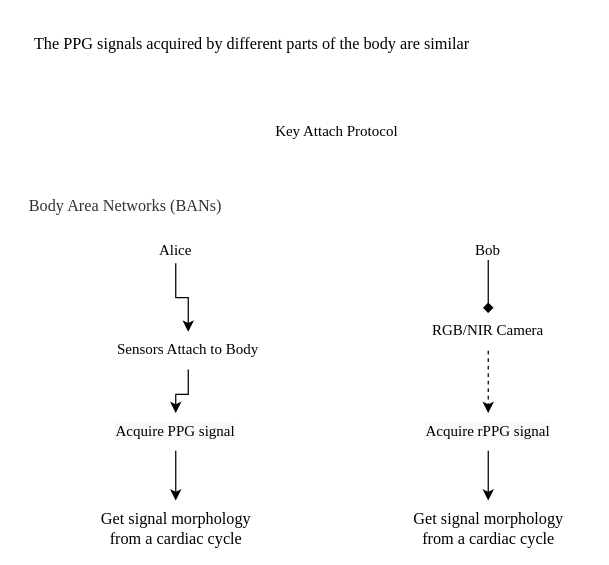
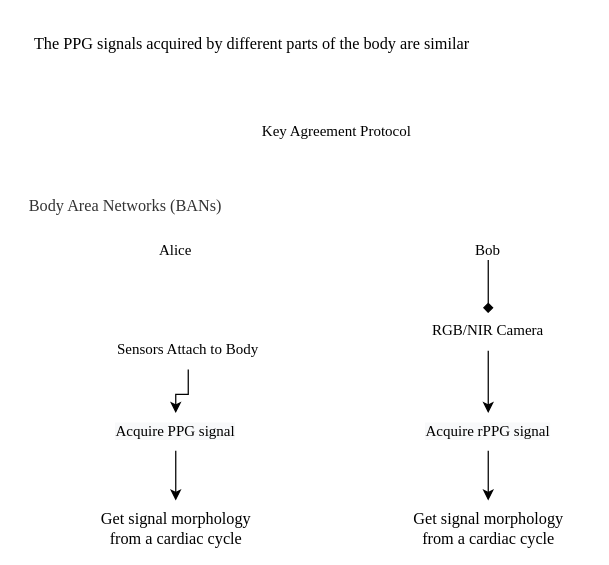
  <mxCell id="0" />
  <mxCell id="1" parent="0" />
- <mxCell id="2" style="edgeStyle=orthogonalEdgeStyle;rounded=0;orthogonalLoop=1;jettySize=auto;html=1;fontFamily=Times New Roman;" edge="1" parent="1" source="3" target="8"><mxGeometry relative="1" as="geometry" /></mxCell>
  <mxCell id="3" value="Alice" style="text;html=1;strokeColor=none;fillColor=none;align=center;verticalAlign=middle;whiteSpace=wrap;rounded=0;fontFamily=Times New Roman;" vertex="1" parent="1"><mxGeometry x="110" y="190" width="60" height="20" as="geometry" /></mxCell>
  <mxCell id="4" style="edgeStyle=orthogonalEdgeStyle;rounded=0;orthogonalLoop=1;jettySize=auto;html=1;fontFamily=Times New Roman;fontSize=13;endArrow=diamond;" edge="1" parent="1" source="5" target="15"><mxGeometry relative="1" as="geometry" /></mxCell>
  <mxCell id="5" value="Bob" style="text;html=1;strokeColor=none;fillColor=none;align=center;verticalAlign=middle;whiteSpace=wrap;rounded=0;fontFamily=Times New Roman;" vertex="1" parent="1"><mxGeometry x="360" y="192.5" width="60" height="15" as="geometry" /></mxCell>
- <mxCell id="6" value="Key Attach Protocol" style="text;html=1;strokeColor=none;fillColor=none;align=center;verticalAlign=middle;whiteSpace=wrap;rounded=0;fontFamily=Times New Roman;" vertex="1" parent="1"><mxGeometry x="159" y="90" width="220" height="30" as="geometry" /></mxCell>
+ <mxCell id="6" value="Key Agreement Protocol" style="text;html=1;strokeColor=none;fillColor=none;align=center;verticalAlign=middle;whiteSpace=wrap;rounded=0;fontFamily=Times New Roman;" vertex="1" parent="1"><mxGeometry x="159" y="90" width="220" height="30" as="geometry" /></mxCell>
  <mxCell id="7" style="edgeStyle=orthogonalEdgeStyle;rounded=0;orthogonalLoop=1;jettySize=auto;html=1;fontFamily=Times New Roman;" edge="1" parent="1" source="8" target="12"><mxGeometry relative="1" as="geometry"><mxPoint x="140" y="320" as="targetPoint" /></mxGeometry></mxCell>
  <mxCell id="8" value="Sensors Attach to Body" style="text;whiteSpace=wrap;html=1;align=center;fontFamily=Times New Roman;" vertex="1" parent="1"><mxGeometry x="75" y="265" width="150" height="30" as="geometry" /></mxCell>
  <mxCell id="9" value="&lt;span style=&quot;color: rgb(51, 51, 51); font-style: normal; font-variant-ligatures: normal; font-variant-caps: normal; font-weight: 400; letter-spacing: normal; orphans: 2; text-indent: 0px; text-transform: none; widows: 2; word-spacing: 0px; -webkit-text-stroke-width: 0px; background-color: rgb(255, 255, 255); text-decoration-thickness: initial; text-decoration-style: initial; text-decoration-color: initial; float: none; display: inline !important;&quot;&gt;&lt;font style=&quot;font-size: 13px;&quot;&gt;Body Area Networks (BANs)&lt;/font&gt;&lt;/span&gt;" style="text;whiteSpace=wrap;html=1;fontFamily=Times New Roman;align=center;" vertex="1" parent="1"><mxGeometry x="20" y="150" width="160" height="30" as="geometry" /></mxCell>
  <mxCell id="10" value="Get signal morphology from a cardiac cycle" style="text;whiteSpace=wrap;html=1;fontSize=13;fontFamily=Times New Roman;align=center;" vertex="1" parent="1"><mxGeometry x="67.5" y="400" width="145" height="30" as="geometry" /></mxCell>
  <mxCell id="11" style="edgeStyle=orthogonalEdgeStyle;rounded=0;orthogonalLoop=1;jettySize=auto;html=1;entryX=0.5;entryY=0;entryDx=0;entryDy=0;fontFamily=Times New Roman;fontSize=13;" edge="1" parent="1" source="12" target="10"><mxGeometry relative="1" as="geometry" /></mxCell>
  <mxCell id="12" value="&lt;span style=&quot;color: rgb(0, 0, 0); font-family: &amp;quot;Times New Roman&amp;quot;; font-size: 12px; font-style: normal; font-variant-ligatures: normal; font-variant-caps: normal; font-weight: 400; letter-spacing: normal; orphans: 2; text-indent: 0px; text-transform: none; widows: 2; word-spacing: 0px; -webkit-text-stroke-width: 0px; background-color: rgb(248, 249, 250); text-decoration-thickness: initial; text-decoration-style: initial; text-decoration-color: initial; float: none; display: inline !important;&quot;&gt;Acquire PPG signal&lt;/span&gt;" style="text;whiteSpace=wrap;html=1;fontSize=13;fontFamily=Times New Roman;align=center;" vertex="1" parent="1"><mxGeometry x="75" y="330" width="130" height="30" as="geometry" /></mxCell>
  <mxCell id="13" value="The PPG signals acquired by different parts of the body are similar" style="text;whiteSpace=wrap;html=1;fontSize=13;fontFamily=Times New Roman;" vertex="1" parent="1"><mxGeometry x="25" y="20" width="380" height="40" as="geometry" /></mxCell>
- <mxCell id="14" style="edgeStyle=orthogonalEdgeStyle;rounded=0;orthogonalLoop=1;jettySize=auto;html=1;fontFamily=Times New Roman;fontSize=13;dashed=1;" edge="1" parent="1" source="15" target="17"><mxGeometry relative="1" as="geometry" /></mxCell>
+ <mxCell id="14" style="edgeStyle=orthogonalEdgeStyle;rounded=0;orthogonalLoop=1;jettySize=auto;html=1;fontFamily=Times New Roman;fontSize=13;" edge="1" parent="1" source="15" target="17"><mxGeometry relative="1" as="geometry" /></mxCell>
  <mxCell id="15" value="RGB/NIR Camera" style="text;whiteSpace=wrap;html=1;align=center;fontFamily=Times New Roman;" vertex="1" parent="1"><mxGeometry x="315" y="250" width="150" height="30" as="geometry" /></mxCell>
  <mxCell id="16" style="edgeStyle=orthogonalEdgeStyle;rounded=0;orthogonalLoop=1;jettySize=auto;html=1;fontFamily=Times New Roman;fontSize=13;" edge="1" parent="1" source="17" target="18"><mxGeometry relative="1" as="geometry" /></mxCell>
  <mxCell id="17" value="&lt;span style=&quot;color: rgb(0, 0, 0); font-family: &amp;quot;Times New Roman&amp;quot;; font-size: 12px; font-style: normal; font-variant-ligatures: normal; font-variant-caps: normal; font-weight: 400; letter-spacing: normal; orphans: 2; text-indent: 0px; text-transform: none; widows: 2; word-spacing: 0px; -webkit-text-stroke-width: 0px; background-color: rgb(248, 249, 250); text-decoration-thickness: initial; text-decoration-style: initial; text-decoration-color: initial; float: none; display: inline !important;&quot;&gt;Acquire rPPG signal&lt;/span&gt;" style="text;whiteSpace=wrap;html=1;fontSize=13;fontFamily=Times New Roman;align=center;" vertex="1" parent="1"><mxGeometry x="325" y="330" width="130" height="30" as="geometry" /></mxCell>
  <mxCell id="18" value="Get signal morphology from a cardiac cycle" style="text;whiteSpace=wrap;html=1;fontSize=13;fontFamily=Times New Roman;align=center;" vertex="1" parent="1"><mxGeometry x="322.5" y="400" width="135" height="30" as="geometry" /></mxCell>
